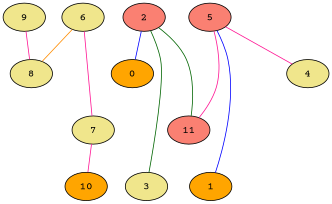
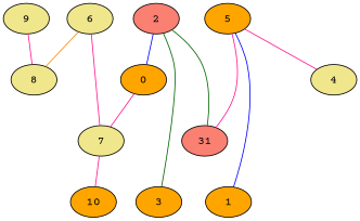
  strict graph {
    fontname="Courier Prime"
    node [fillcolor=khaki fontname="Courier Prime" style=filled weight=0]
    edge [color=deeppink fontname="Courier Prime" weight=0]
    9
    8
    2 [fillcolor=salmon]
-   3
-   11 [fillcolor=salmon]
+   3 [fillcolor=orange]
+   11 [fillcolor=salmon label=31]
    0 [fillcolor=orange]
    6
    7
    10 [fillcolor=orange]
-   5 [fillcolor=salmon]
+   5 [fillcolor=orange]
    1 [fillcolor=orange]
    4
    9 -- 8
    2 -- 3 [color=darkgreen]
    2 -- 11 [color=darkgreen]
    2 -- 0 [color=blue]
+   0 -- 7
    6 -- 8 [color=darkorange]
    6 -- 7
    7 -- 10
    5 -- 11
    5 -- 1 [color=blue]
    5 -- 4
  }
